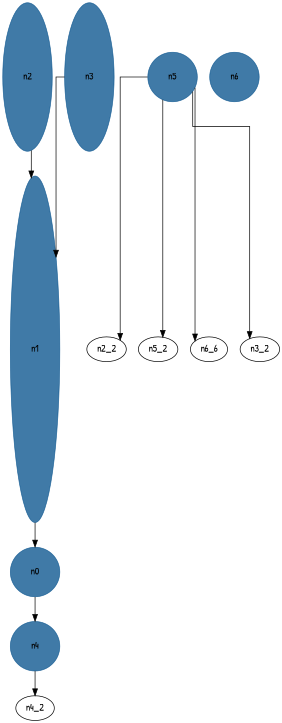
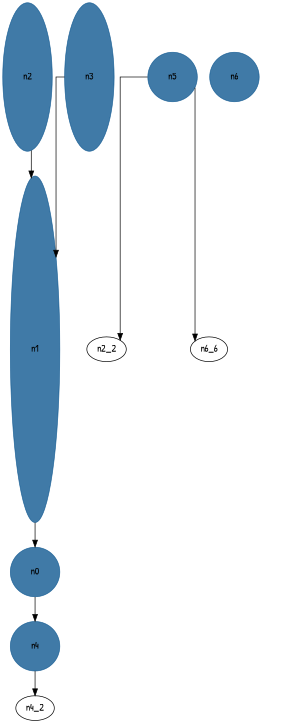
  digraph {
    fontname="Patrick Hand"
    splines=ortho
    node [color="#004E8ABF" fontname="Patrick Hand" shape=ellipse style=filled]
    edge [fontname="Patrick Hand"]
    n2 [height=3 width=1]
    n1 [height=7 width=1]
    n0 [height=1 width=1]
    n4 [height=1 width=1]
    n3 [height=3 width=1]
    n4_2 [color="" shape="" style=""]
    n5 [height=1 width=1]
    n2_2 [color="" shape="" style=""]
-   n5_2 [color="" shape="" style=""]
    n6_2 [label=n6_6 color="" shape="" style=""]
-   n3_2 [color="" shape="" style=""]
    n6 [height=1 width=1]
    n2 -> n1
    n1 -> n0
    n0 -> n4
    n4 -> n4_2
    n3 -> n1
    n5 -> n2_2
-   n5 -> n5_2
    n5 -> n6_2
-   n5 -> n3_2
  }
